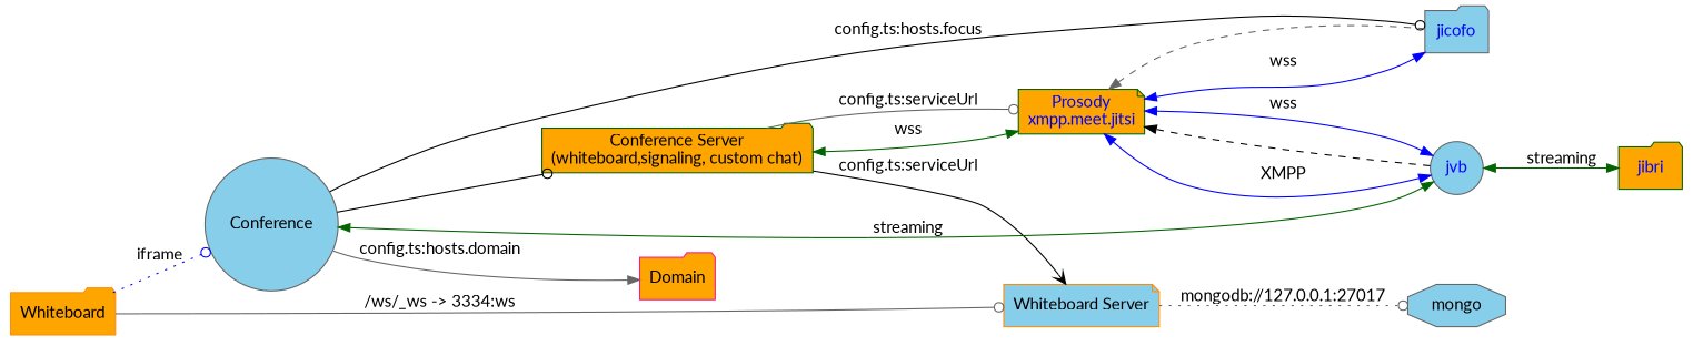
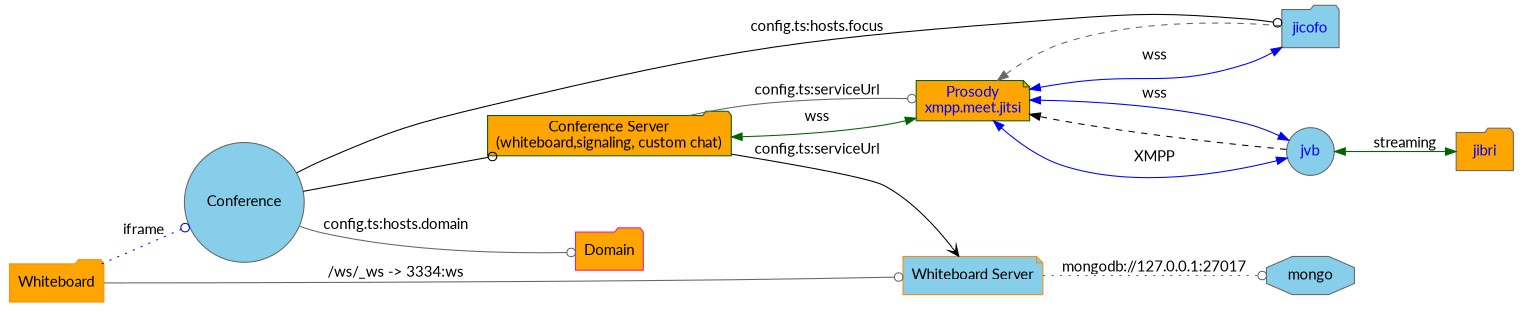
  digraph {
    fontname=Lato
    rankdir=LR
    node [color=gray40 fillcolor=skyblue fontname=Lato shape=folder style=filled]
    edge [color=gray40 fontname=Lato]
    n1 [label=Conference shape=circle]
    n2 [color=darkgreen fillcolor=orange label="Conference Server\n(whiteboard,signaling, custom chat)"]
    n3 [color=deeppink fillcolor=orange label=Domain]
    n4 [fontcolor=blue label=jicofo]
    n5 [color=darkgreen fillcolor=orange fontcolor=blue label="Prosody\nxmpp.meet.jitsi" shape=note]
    n6 [color=darkorange label="Whiteboard Server" shape=note]
    jvb [fontcolor=blue shape=circle]
    mongo [shape=octagon]
-   jibri [color=darkgreen fillcolor=orange fontcolor=blue]
+   jibri [fillcolor=orange fontcolor=blue]
    n10 [color=darkorange fillcolor=orange label=Whiteboard]
    n1 -> n2 [arrowhead=odot color=black]
-   n1 -> n3 [arrowhead=normal label="config.ts:hosts.domain"]
+   n1 -> n3 [arrowhead=odot label="config.ts:hosts.domain"]
    n1 -> n4 [arrowhead=odot color=black label="config.ts:hosts.focus"]
    n2 -> n5 [arrowhead=odot label="config.ts:serviceUrl"]
    n2 -> n6 [arrowhead=vee color=black label="config.ts:serviceUrl"]
    n4 -> n5 [dir=reverse style=dashed]
    n5 -> n2 [color=darkgreen dir=both label=wss]
    n5 -> n4 [color=blue dir=both label=wss]
    n5 -> jvb [color=blue dir=both label=wss]
    n6 -> mongo [arrowhead=odot label="mongodb://127.0.0.1:27017" style=dotted]
-   jvb -> n1 [color=darkgreen dir=both label=streaming]
    jvb -> n5 [color=black dir=reverse style=dashed]
    jvb -> n5 [color=blue dir=both label=XMPP]
    jvb -> jibri [color=darkgreen dir=both label=streaming]
    n10 -> n1 [arrowhead=odot color=blue label=iframe style=dotted]
    n10 -> n6 [arrowhead=odot label="/ws/_ws -> 3334:ws"]
  }
